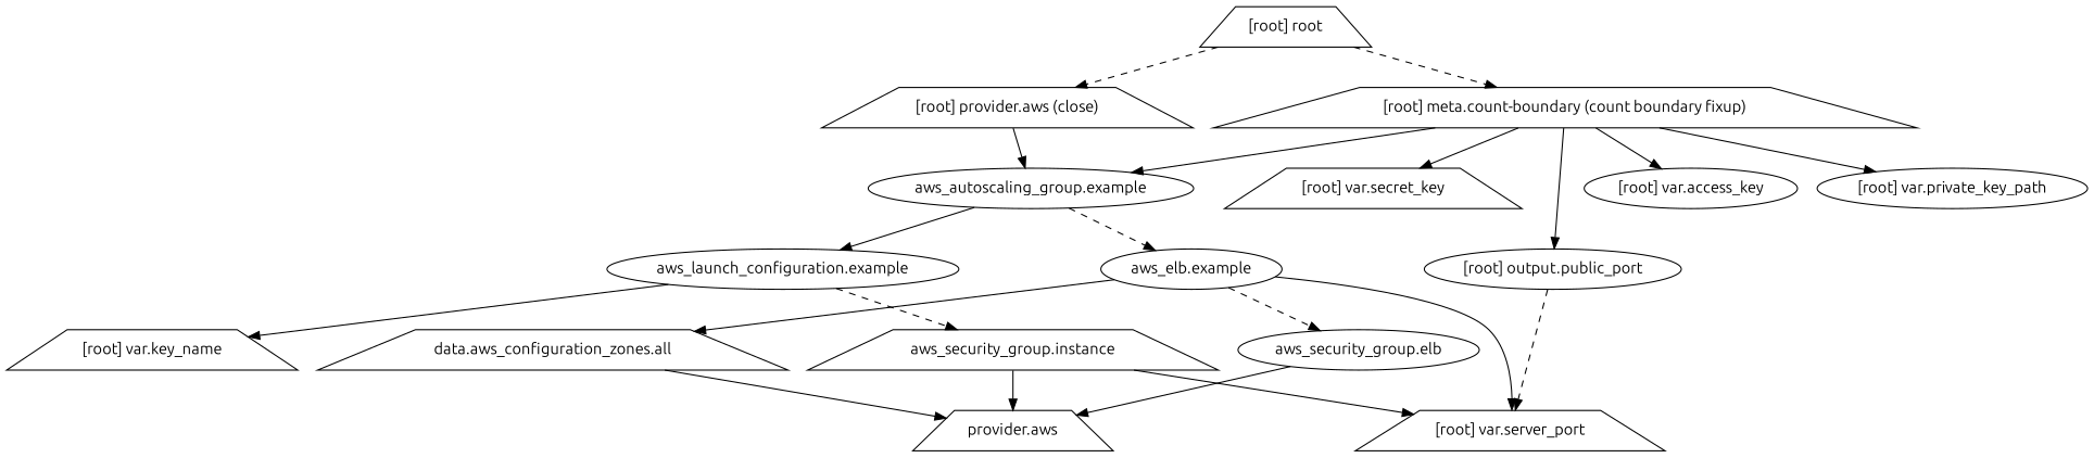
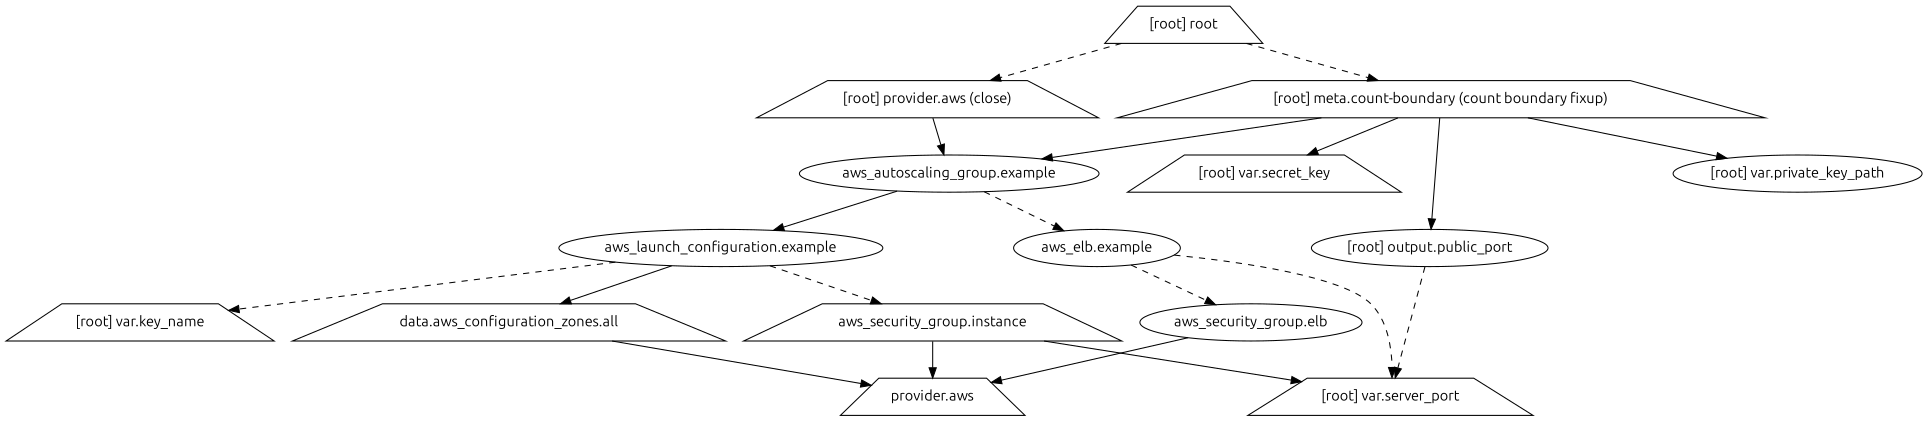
  digraph {
    compound=true
    fontname=Ubuntu
    newrank=true
    node [fontname=Ubuntu shape=trapezium]
    edge [fontname=Ubuntu style=solid]
    n1 [label="aws_autoscaling_group.example" shape=ellipse]
    n2 [label="aws_elb.example" shape=ellipse]
    n3 [label="aws_launch_configuration.example" shape=ellipse]
    n4 [label="aws_security_group.elb" shape=ellipse]
    n5 [label="data.aws_configuration_zones.all"]
    "[root] var.server_port"
    n7 [label="aws_security_group.instance"]
    "[root] var.key_name"
    n9 [label="provider.aws"]
    "[root] meta.count-boundary (count boundary fixup)"
    "[root] output.public_port" [shape=ellipse]
-   "[root] var.access_key" [shape=ellipse]
    "[root] var.private_key_path" [shape=ellipse]
    "[root] var.secret_key"
    "[root] provider.aws (close)"
    "[root] root"
    subgraph sub_1 {
      n1
      n2
      n3
      n4
      n5
      "[root] var.server_port"
      n7
      "[root] var.key_name"
      n9
      "[root] meta.count-boundary (count boundary fixup)"
      "[root] output.public_port"
-     "[root] var.access_key"
      "[root] var.private_key_path"
      "[root] var.secret_key"
      "[root] provider.aws (close)"
      "[root] root"
    }
    n1 -> n2 [style=dashed]
    n1 -> n3
    n2 -> n4 [style=dashed]
-   n2 -> n5
-   n2 -> "[root] var.server_port"
+   n3 -> n5
+   n2 -> "[root] var.server_port" [style=dashed]
    n3 -> n7 [style=dashed]
-   n3 -> "[root] var.key_name"
+   n3 -> "[root] var.key_name" [style=dashed]
    n4 -> n9
    n5 -> n9
    n7 -> "[root] var.server_port"
    n7 -> n9
    "[root] meta.count-boundary (count boundary fixup)" -> n1
    "[root] meta.count-boundary (count boundary fixup)" -> "[root] output.public_port"
-   "[root] meta.count-boundary (count boundary fixup)" -> "[root] var.access_key"
    "[root] meta.count-boundary (count boundary fixup)" -> "[root] var.private_key_path"
    "[root] meta.count-boundary (count boundary fixup)" -> "[root] var.secret_key"
    "[root] output.public_port" -> "[root] var.server_port" [style=dashed]
    "[root] provider.aws (close)" -> n1
    "[root] root" -> "[root] meta.count-boundary (count boundary fixup)" [style=dashed]
    "[root] root" -> "[root] provider.aws (close)" [style=dashed]
  }
